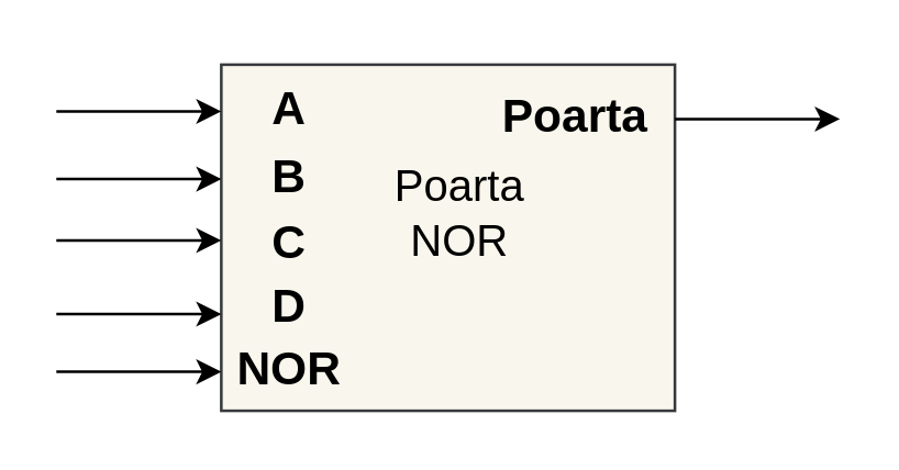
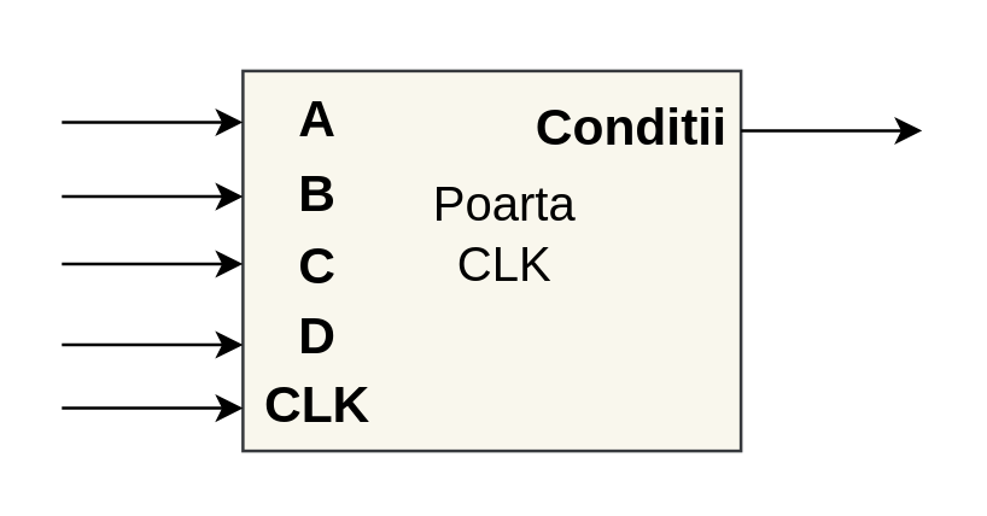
  <mxCell id="0" />
  <mxCell id="1" parent="0" />
  <mxCell id="2" value="" style="rounded=0;whiteSpace=wrap;html=1;fillColor=#f9f7ed;strokeColor=#36393d;" vertex="1" parent="1"><mxGeometry x="80" y="23" width="165" height="126" as="geometry" /></mxCell>
  <mxCell id="3" value="&lt;font color=&quot;#000000&quot;&gt;&lt;span style=&quot;font-size: 17px;&quot;&gt;&lt;b&gt;C&lt;/b&gt;&lt;/span&gt;&lt;/font&gt;" style="text;html=1;strokeColor=none;fillColor=none;align=center;verticalAlign=middle;whiteSpace=wrap;rounded=0;" vertex="1" parent="1"><mxGeometry x="85" y="79" width="40" height="20" as="geometry" /></mxCell>
  <mxCell id="4" value="&lt;font color=&quot;#000000&quot;&gt;&lt;span style=&quot;font-size: 17px;&quot;&gt;&lt;b&gt;A&lt;/b&gt;&lt;/span&gt;&lt;/font&gt;" style="text;html=1;strokeColor=none;fillColor=none;align=center;verticalAlign=middle;whiteSpace=wrap;rounded=0;" vertex="1" parent="1"><mxGeometry x="80" y="20" width="50" height="40" as="geometry" /></mxCell>
  <mxCell id="5" value="" style="endArrow=classic;html=1;rounded=0;strokeColor=#000000;entryX=0;entryY=0.5;entryDx=0;entryDy=0;" edge="1" parent="1" target="4"><mxGeometry width="50" height="50" relative="1" as="geometry"><mxPoint x="20" y="40" as="sourcePoint" /><mxPoint x="260" y="120" as="targetPoint" /></mxGeometry></mxCell>
  <mxCell id="6" value="" style="endArrow=classic;html=1;rounded=0;strokeColor=#000000;entryX=0;entryY=0.5;entryDx=0;entryDy=0;" edge="1" parent="1"><mxGeometry width="50" height="50" relative="1" as="geometry"><mxPoint x="20" y="87" as="sourcePoint" /><mxPoint x="80" y="87" as="targetPoint" /></mxGeometry></mxCell>
- <mxCell id="7" value="&lt;font color=&quot;#000000&quot;&gt;&lt;span style=&quot;font-size: 16px;&quot;&gt;Poarta NOR&lt;br&gt;&lt;/span&gt;&lt;/font&gt;" style="text;html=1;strokeColor=none;fillColor=none;align=center;verticalAlign=middle;whiteSpace=wrap;rounded=0;" vertex="1" parent="1"><mxGeometry x="125" y="29" width="84" height="96" as="geometry" /></mxCell>
- <mxCell id="8" value="&lt;font color=&quot;#000000&quot;&gt;&lt;span style=&quot;font-size: 17px;&quot;&gt;&lt;b&gt;Poarta&lt;/b&gt;&lt;/span&gt;&lt;/font&gt;" style="text;html=1;strokeColor=none;fillColor=none;align=center;verticalAlign=middle;whiteSpace=wrap;rounded=0;" vertex="1" parent="1"><mxGeometry x="184" y="23" width="50" height="40" as="geometry" /></mxCell>
+ <mxCell id="7" value="&lt;font color=&quot;#000000&quot;&gt;&lt;span style=&quot;font-size: 16px;&quot;&gt;Poarta CLK&lt;br&gt;&lt;/span&gt;&lt;/font&gt;" style="text;html=1;strokeColor=none;fillColor=none;align=center;verticalAlign=middle;whiteSpace=wrap;rounded=0;" vertex="1" parent="1"><mxGeometry x="125" y="29" width="84" height="96" as="geometry" /></mxCell>
+ <mxCell id="8" value="&lt;font color=&quot;#000000&quot;&gt;&lt;span style=&quot;font-size: 17px;&quot;&gt;&lt;b&gt;Conditii&lt;/b&gt;&lt;/span&gt;&lt;/font&gt;" style="text;html=1;strokeColor=none;fillColor=none;align=center;verticalAlign=middle;whiteSpace=wrap;rounded=0;" vertex="1" parent="1"><mxGeometry x="184" y="23" width="50" height="40" as="geometry" /></mxCell>
  <mxCell id="9" value="" style="endArrow=classic;html=1;rounded=0;strokeColor=#000000;entryX=0;entryY=0.5;entryDx=0;entryDy=0;" edge="1" parent="1"><mxGeometry width="50" height="50" relative="1" as="geometry"><mxPoint x="245" y="42.8" as="sourcePoint" /><mxPoint x="305" y="42.8" as="targetPoint" /></mxGeometry></mxCell>
  <mxCell id="10" value="&lt;font color=&quot;#000000&quot;&gt;&lt;span style=&quot;font-size: 17px;&quot;&gt;&lt;b&gt;B&lt;br&gt;&lt;/b&gt;&lt;/span&gt;&lt;/font&gt;" style="text;html=1;strokeColor=none;fillColor=none;align=center;verticalAlign=middle;whiteSpace=wrap;rounded=0;" vertex="1" parent="1"><mxGeometry x="80" y="45" width="50" height="40" as="geometry" /></mxCell>
  <mxCell id="11" value="" style="endArrow=classic;html=1;rounded=0;strokeColor=#000000;entryX=0;entryY=0.5;entryDx=0;entryDy=0;" edge="1" parent="1"><mxGeometry width="50" height="50" relative="1" as="geometry"><mxPoint x="20" y="64.66" as="sourcePoint" /><mxPoint x="80" y="64.66" as="targetPoint" /></mxGeometry></mxCell>
  <mxCell id="12" value="&lt;font color=&quot;#000000&quot;&gt;&lt;span style=&quot;font-size: 17px;&quot;&gt;&lt;b&gt;D&lt;/b&gt;&lt;/span&gt;&lt;/font&gt;" style="text;html=1;strokeColor=none;fillColor=none;align=center;verticalAlign=middle;whiteSpace=wrap;rounded=0;" vertex="1" parent="1"><mxGeometry x="85" y="102" width="40" height="20" as="geometry" /></mxCell>
  <mxCell id="13" value="" style="endArrow=classic;html=1;rounded=0;strokeColor=#000000;entryX=0;entryY=0.5;entryDx=0;entryDy=0;" edge="1" parent="1"><mxGeometry width="50" height="50" relative="1" as="geometry"><mxPoint x="20" y="113.8" as="sourcePoint" /><mxPoint x="80" y="113.8" as="targetPoint" /></mxGeometry></mxCell>
- <mxCell id="14" value="&lt;font color=&quot;#000000&quot;&gt;&lt;span style=&quot;font-size: 17px;&quot;&gt;&lt;b&gt;NOR&lt;/b&gt;&lt;/span&gt;&lt;/font&gt;" style="text;html=1;strokeColor=none;fillColor=none;align=center;verticalAlign=middle;whiteSpace=wrap;rounded=0;" vertex="1" parent="1"><mxGeometry x="85" y="125" width="40" height="20" as="geometry" /></mxCell>
+ <mxCell id="14" value="&lt;font color=&quot;#000000&quot;&gt;&lt;span style=&quot;font-size: 17px;&quot;&gt;&lt;b&gt;CLK&lt;/b&gt;&lt;/span&gt;&lt;/font&gt;" style="text;html=1;strokeColor=none;fillColor=none;align=center;verticalAlign=middle;whiteSpace=wrap;rounded=0;" vertex="1" parent="1"><mxGeometry x="85" y="125" width="40" height="20" as="geometry" /></mxCell>
  <mxCell id="15" value="" style="endArrow=classic;html=1;rounded=0;strokeColor=#000000;entryX=0;entryY=0.5;entryDx=0;entryDy=0;" edge="1" parent="1"><mxGeometry width="50" height="50" relative="1" as="geometry"><mxPoint x="20" y="134.8" as="sourcePoint" /><mxPoint x="80" y="134.8" as="targetPoint" /></mxGeometry></mxCell>
